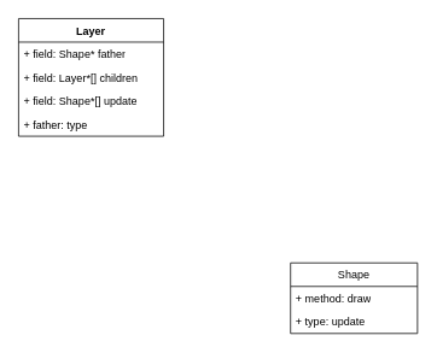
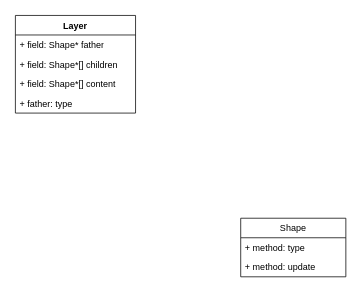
  <mxCell id="0" />
  <mxCell id="1" parent="0" />
  <mxCell id="2" value="Layer" style="swimlane;fontStyle=1;align=center;verticalAlign=top;childLayout=stackLayout;horizontal=1;startSize=26;horizontalStack=0;resizeParent=1;resizeParentMax=0;resizeLast=0;collapsible=1;marginBottom=0;whiteSpace=wrap;html=1;" vertex="1" parent="1"><mxGeometry x="20" y="20" width="160" height="130" as="geometry" /></mxCell>
  <mxCell id="3" value="+ field: Shape* father" style="text;strokeColor=none;fillColor=none;align=left;verticalAlign=top;spacingLeft=4;spacingRight=4;overflow=hidden;rotatable=0;points=[[0,0.5],[1,0.5]];portConstraint=eastwest;whiteSpace=wrap;html=1;" vertex="1" parent="2"><mxGeometry y="26" width="160" height="26" as="geometry" /></mxCell>
- <mxCell id="4" value="+ field: Layer*[] children" style="text;strokeColor=none;fillColor=none;align=left;verticalAlign=top;spacingLeft=4;spacingRight=4;overflow=hidden;rotatable=0;points=[[0,0.5],[1,0.5]];portConstraint=eastwest;whiteSpace=wrap;html=1;" vertex="1" parent="2"><mxGeometry y="52" width="160" height="26" as="geometry" /></mxCell>
- <mxCell id="5" value="+ field: Shape*[] update" style="text;strokeColor=none;fillColor=none;align=left;verticalAlign=top;spacingLeft=4;spacingRight=4;overflow=hidden;rotatable=0;points=[[0,0.5],[1,0.5]];portConstraint=eastwest;whiteSpace=wrap;html=1;" vertex="1" parent="2"><mxGeometry y="78" width="160" height="26" as="geometry" /></mxCell>
+ <mxCell id="4" value="+ field: Shape*[] children" style="text;strokeColor=none;fillColor=none;align=left;verticalAlign=top;spacingLeft=4;spacingRight=4;overflow=hidden;rotatable=0;points=[[0,0.5],[1,0.5]];portConstraint=eastwest;whiteSpace=wrap;html=1;" vertex="1" parent="2"><mxGeometry y="52" width="160" height="26" as="geometry" /></mxCell>
+ <mxCell id="5" value="+ field: Shape*[] content" style="text;strokeColor=none;fillColor=none;align=left;verticalAlign=top;spacingLeft=4;spacingRight=4;overflow=hidden;rotatable=0;points=[[0,0.5],[1,0.5]];portConstraint=eastwest;whiteSpace=wrap;html=1;" vertex="1" parent="2"><mxGeometry y="78" width="160" height="26" as="geometry" /></mxCell>
  <mxCell id="6" value="+ father: type" style="text;strokeColor=none;fillColor=none;align=left;verticalAlign=top;spacingLeft=4;spacingRight=4;overflow=hidden;rotatable=0;points=[[0,0.5],[1,0.5]];portConstraint=eastwest;whiteSpace=wrap;html=1;" vertex="1" parent="2"><mxGeometry y="104" width="160" height="26" as="geometry" /></mxCell>
  <mxCell id="7" value="Shape" style="swimlane;fontStyle=0;childLayout=stackLayout;horizontal=1;startSize=26;fillColor=none;horizontalStack=0;resizeParent=1;resizeParentMax=0;resizeLast=0;collapsible=1;marginBottom=0;whiteSpace=wrap;html=1;" vertex="1" parent="1"><mxGeometry x="320" y="290" width="140" height="78" as="geometry" /></mxCell>
- <mxCell id="8" value="+ method: draw" style="text;strokeColor=none;fillColor=none;align=left;verticalAlign=top;spacingLeft=4;spacingRight=4;overflow=hidden;rotatable=0;points=[[0,0.5],[1,0.5]];portConstraint=eastwest;whiteSpace=wrap;html=1;" vertex="1" parent="7"><mxGeometry y="26" width="140" height="26" as="geometry" /></mxCell>
- <mxCell id="9" value="+ type: update" style="text;strokeColor=none;fillColor=none;align=left;verticalAlign=top;spacingLeft=4;spacingRight=4;overflow=hidden;rotatable=0;points=[[0,0.5],[1,0.5]];portConstraint=eastwest;whiteSpace=wrap;html=1;" vertex="1" parent="7"><mxGeometry y="52" width="140" height="26" as="geometry" /></mxCell>
+ <mxCell id="8" value="+ method: type" style="text;strokeColor=none;fillColor=none;align=left;verticalAlign=top;spacingLeft=4;spacingRight=4;overflow=hidden;rotatable=0;points=[[0,0.5],[1,0.5]];portConstraint=eastwest;whiteSpace=wrap;html=1;" vertex="1" parent="7"><mxGeometry y="26" width="140" height="26" as="geometry" /></mxCell>
+ <mxCell id="9" value="+ method: update" style="text;strokeColor=none;fillColor=none;align=left;verticalAlign=top;spacingLeft=4;spacingRight=4;overflow=hidden;rotatable=0;points=[[0,0.5],[1,0.5]];portConstraint=eastwest;whiteSpace=wrap;html=1;" vertex="1" parent="7"><mxGeometry y="52" width="140" height="26" as="geometry" /></mxCell>
  <mxCell id="10" value="" style="edgeStyle=orthogonalEdgeStyle;rounded=0;orthogonalLoop=1;jettySize=auto;html=1;" edge="1" parent="1" target="6"><mxGeometry relative="1" as="geometry" /></mxCell>
